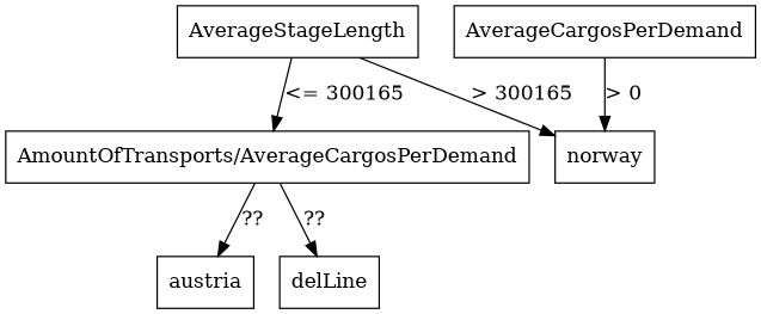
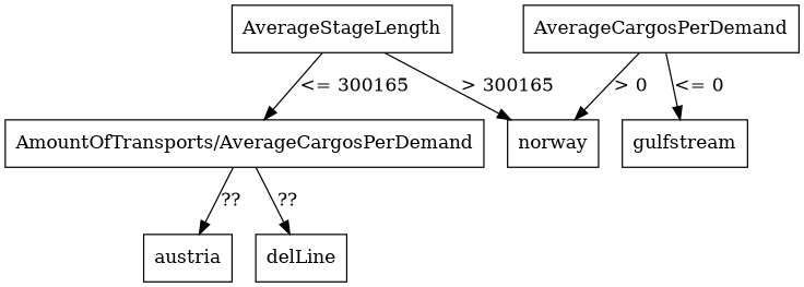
  digraph {
    node [shape=box]
    n1 [label="AmountOfTransports/AverageCargosPerDemand"]
    austria
    delLine
    AverageCargosPerDemand
+   gulfstream
    norway
    AverageStageLength
    n1 -> austria [label="??"]
    n1 -> delLine [label="??"]
+   AverageCargosPerDemand -> gulfstream [label="<= 0"]
    AverageCargosPerDemand -> norway [label="> 0"]
    AverageStageLength -> n1 [label="<= 300165"]
    AverageStageLength -> norway [label="> 300165"]
  }
